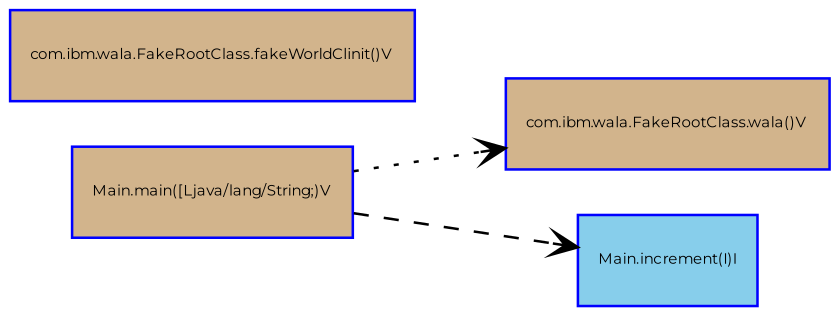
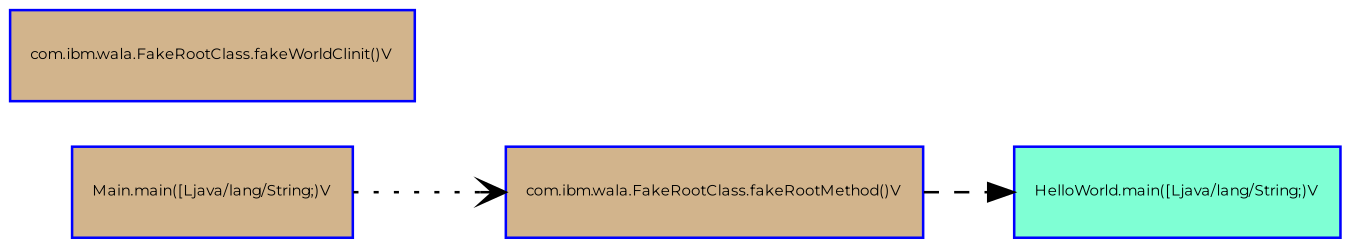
  digraph {
    concentrate=true
    fontname=Montserrat
    fontsize=6
    rankdir=LR
    node [color=blue fillcolor=tan fontcolor=black fontname=Montserrat fontsize=6 shape=box style=filled]
    edge [arrowhead=vee color=black fontcolor=black fontname=Montserrat fontsize=6 style=dashed]
-   n1 [label="com.ibm.wala.FakeRootClass.wala()V"]
+   n1 [label="com.ibm.wala.FakeRootClass.fakeRootMethod()V"]
+   n2 [fillcolor=aquamarine label="HelloWorld.main([Ljava/lang/String;)V"]
    n3 [label="Main.main([Ljava/lang/String;)V"]
-   n4 [fillcolor=skyblue label="Main.increment(I)I"]
    n5 [label="com.ibm.wala.FakeRootClass.fakeWorldClinit()V"]
+   n1 -> n2 [arrowhead=normal]
    n3 -> n1 [style=dotted]
-   n3 -> n4
  }
